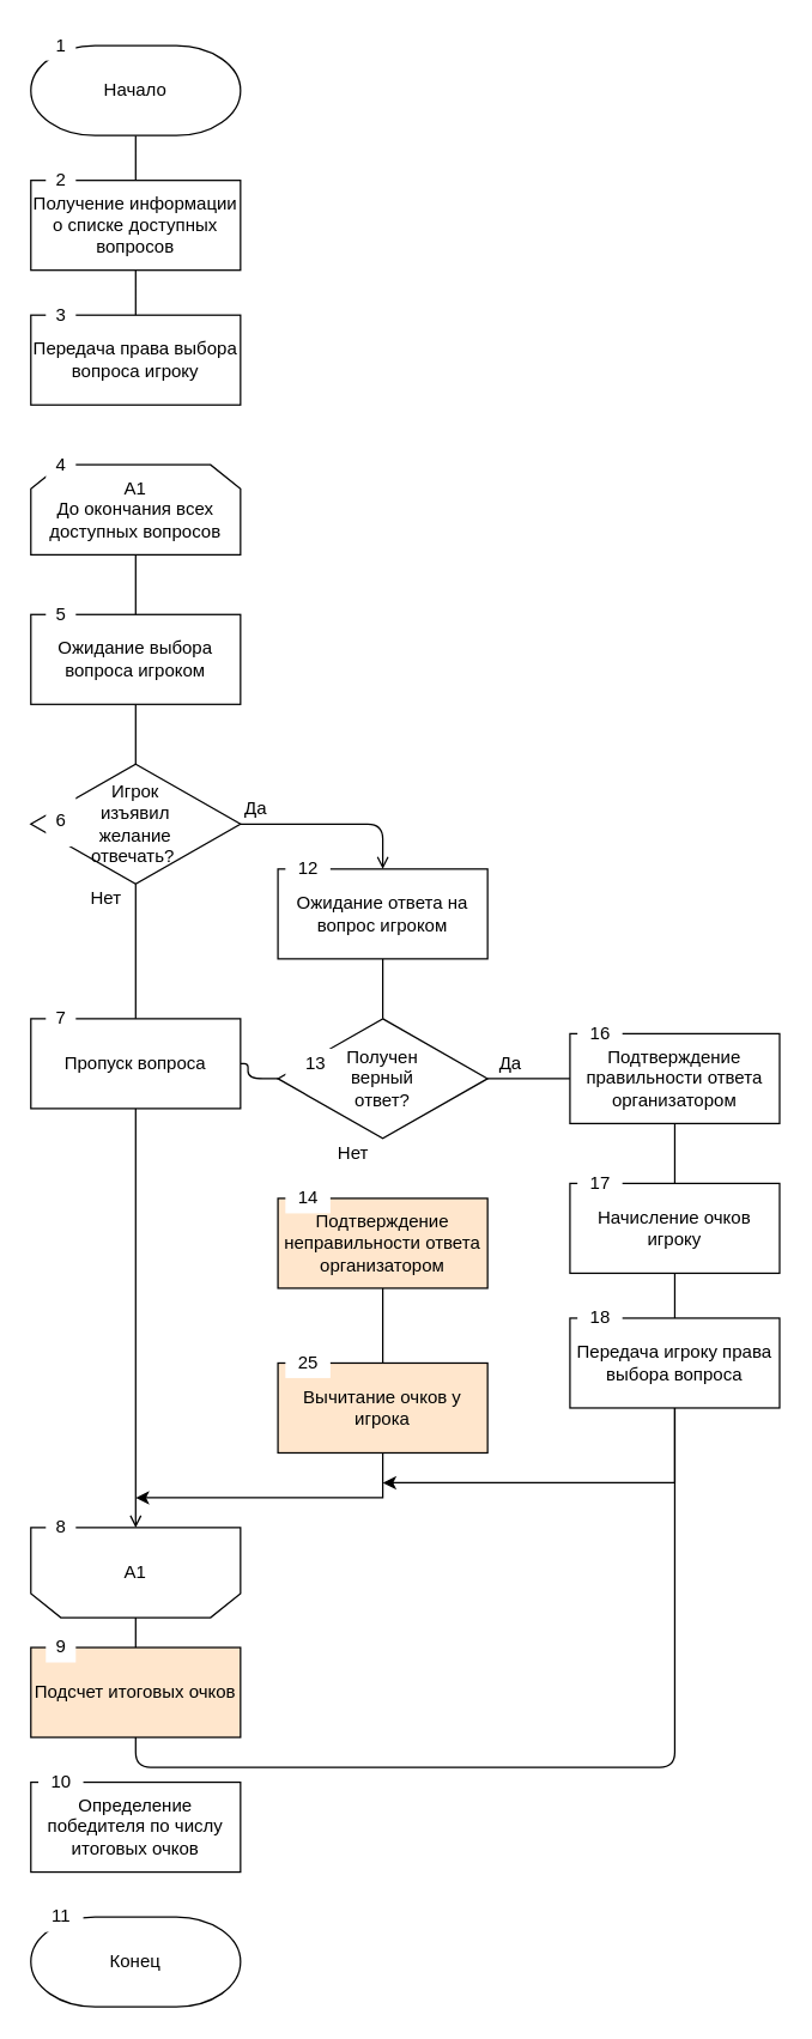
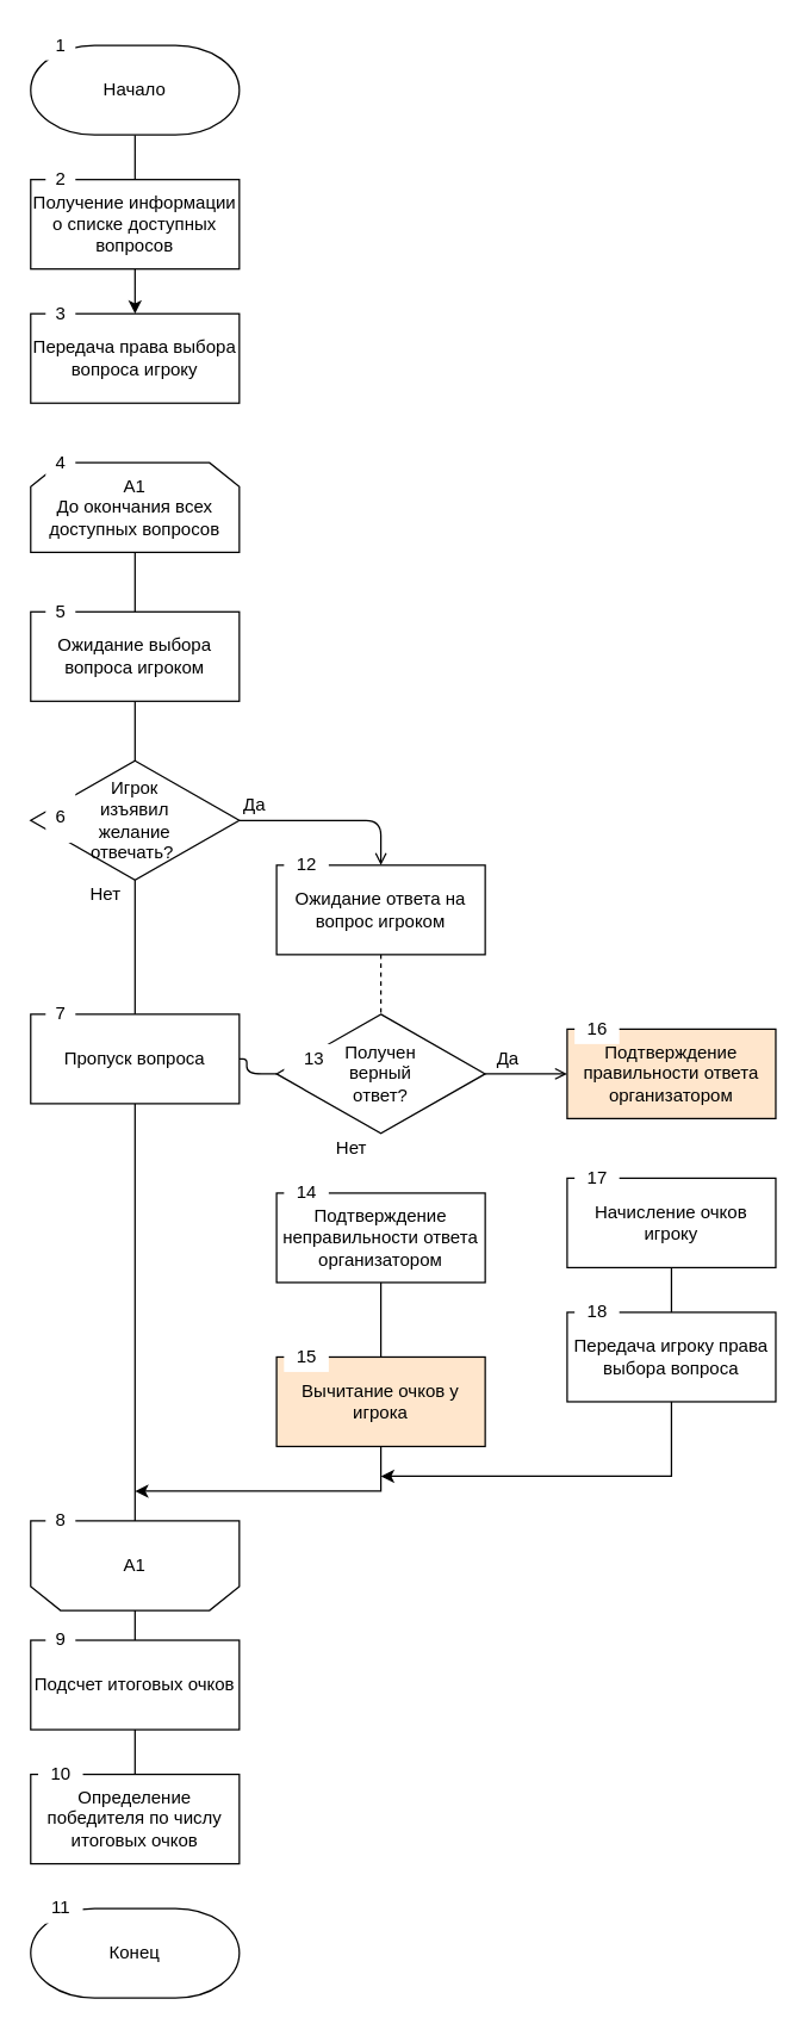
  <mxCell id="0" />
  <mxCell id="1" parent="0" />
- <mxCell id="2" style="edgeStyle=orthogonalEdgeStyle;rounded=1;orthogonalLoop=1;jettySize=auto;html=1;entryX=0.5;entryY=0;entryDx=0;entryDy=0;endArrow=none;" parent="1" source="3" target="30" edge="1"><mxGeometry relative="1" as="geometry" /></mxCell>
+ <mxCell id="2" style="edgeStyle=orthogonalEdgeStyle;rounded=1;orthogonalLoop=1;jettySize=auto;html=1;entryX=0.5;entryY=0;entryDx=0;entryDy=0;endArrow=classic;" parent="1" source="3" target="30" edge="1"><mxGeometry relative="1" as="geometry" /></mxCell>
  <mxCell id="3" value="Получение информации&lt;br&gt;о списке доступных вопросов" style="rounded=0;whiteSpace=wrap;html=1;" parent="1" vertex="1"><mxGeometry x="20" y="120" width="140" height="60" as="geometry" /></mxCell>
  <mxCell id="4" style="edgeStyle=orthogonalEdgeStyle;rounded=1;orthogonalLoop=1;jettySize=auto;html=1;entryX=0.5;entryY=0;entryDx=0;entryDy=0;endArrow=none;" parent="1" source="5" target="3" edge="1"><mxGeometry relative="1" as="geometry" /></mxCell>
  <mxCell id="5" value="Начало" style="strokeWidth=1;html=1;shape=mxgraph.flowchart.terminator;whiteSpace=wrap;fontStyle=0" parent="1" vertex="1"><mxGeometry x="20" y="30" width="140" height="60" as="geometry" /></mxCell>
  <mxCell id="6" style="edgeStyle=orthogonalEdgeStyle;rounded=1;orthogonalLoop=1;jettySize=auto;html=1;entryX=0.5;entryY=0;entryDx=0;entryDy=0;endArrow=none;" parent="1" source="7" target="15" edge="1"><mxGeometry relative="1" as="geometry" /></mxCell>
  <mxCell id="7" value="А1&lt;br&gt;До окончания всех доступных вопросов" style="shape=loopLimit;whiteSpace=wrap;html=1;strokeWidth=1;" parent="1" vertex="1"><mxGeometry x="20" y="310" width="140" height="60" as="geometry" /></mxCell>
  <mxCell id="8" value="Конец" style="strokeWidth=1;html=1;shape=mxgraph.flowchart.terminator;whiteSpace=wrap;fontStyle=0" parent="1" vertex="1"><mxGeometry x="20" y="1280" width="140" height="60" as="geometry" /></mxCell>
- <mxCell id="9" style="edgeStyle=orthogonalEdgeStyle;rounded=1;orthogonalLoop=1;jettySize=auto;html=1;entryX=0.5;entryY=0;entryDx=0;entryDy=0;endArrow=none;" parent="1" source="10" target="13" edge="1"><mxGeometry relative="1" as="geometry" /></mxCell>
+ <mxCell id="9" style="edgeStyle=orthogonalEdgeStyle;rounded=1;orthogonalLoop=1;jettySize=auto;html=1;entryX=0.5;entryY=0;entryDx=0;entryDy=0;endArrow=none;dashed=1;" parent="1" source="10" target="13" edge="1"><mxGeometry relative="1" as="geometry" /></mxCell>
  <mxCell id="10" value="Ожидание ответа на вопрос игроком" style="rounded=0;whiteSpace=wrap;html=1;" parent="1" vertex="1"><mxGeometry x="185" y="580" width="140" height="60" as="geometry" /></mxCell>
  <mxCell id="11" style="edgeStyle=orthogonalEdgeStyle;rounded=1;orthogonalLoop=1;jettySize=auto;html=1;endArrow=none;" parent="1" source="13" target="48" edge="1"><mxGeometry relative="1" as="geometry" /></mxCell>
- <mxCell id="12" style="edgeStyle=orthogonalEdgeStyle;rounded=1;orthogonalLoop=1;jettySize=auto;html=1;entryX=0;entryY=0.5;entryDx=0;entryDy=0;endArrow=none;" parent="1" source="13" target="32" edge="1"><mxGeometry relative="1" as="geometry" /></mxCell>
+ <mxCell id="12" style="edgeStyle=orthogonalEdgeStyle;rounded=1;orthogonalLoop=1;jettySize=auto;html=1;entryX=0;entryY=0.5;entryDx=0;entryDy=0;endArrow=open;" parent="1" source="13" target="32" edge="1"><mxGeometry relative="1" as="geometry" /></mxCell>
  <mxCell id="13" value="Получен &lt;br&gt;верный &lt;br&gt;ответ?" style="rhombus;whiteSpace=wrap;html=1;strokeWidth=1;" parent="1" vertex="1"><mxGeometry x="185" y="680" width="140" height="80" as="geometry" /></mxCell>
  <mxCell id="14" style="edgeStyle=orthogonalEdgeStyle;rounded=1;orthogonalLoop=1;jettySize=auto;html=1;entryX=0.5;entryY=0;entryDx=0;entryDy=0;endArrow=none;" parent="1" source="15" target="41" edge="1"><mxGeometry relative="1" as="geometry" /></mxCell>
  <mxCell id="15" value="Ожидание выбора вопроса игроком" style="rounded=0;whiteSpace=wrap;html=1;" parent="1" vertex="1"><mxGeometry x="20" y="410" width="140" height="60" as="geometry" /></mxCell>
  <mxCell id="16" value="А1" style="shape=loopLimit;whiteSpace=wrap;html=1;strokeWidth=1;direction=west;" parent="1" vertex="1"><mxGeometry x="20" y="1020" width="140" height="60" as="geometry" /></mxCell>
  <mxCell id="17" value="Определение победителя по числу итоговых очков" style="rounded=0;whiteSpace=wrap;html=1;" parent="1" vertex="1"><mxGeometry x="20" y="1190" width="140" height="60" as="geometry" /></mxCell>
  <mxCell id="18" style="edgeStyle=orthogonalEdgeStyle;rounded=1;orthogonalLoop=1;jettySize=auto;html=1;entryX=0.5;entryY=0;entryDx=0;entryDy=0;endArrow=none;" parent="1" source="19" target="35" edge="1"><mxGeometry relative="1" as="geometry" /></mxCell>
- <mxCell id="19" value="Подтверждение неправильности ответа организатором" style="rounded=0;whiteSpace=wrap;html=1;fillColor=#ffe6cc;" parent="1" vertex="1"><mxGeometry x="185" y="800" width="140" height="60" as="geometry" /></mxCell>
+ <mxCell id="19" value="Подтверждение неправильности ответа организатором" style="rounded=0;whiteSpace=wrap;html=1;" parent="1" vertex="1"><mxGeometry x="185" y="800" width="140" height="60" as="geometry" /></mxCell>
  <mxCell id="20" value="Да" style="text;html=1;align=center;verticalAlign=middle;resizable=0;points=[];autosize=1;" parent="1" vertex="1"><mxGeometry x="325" y="700" width="30" height="20" as="geometry" /></mxCell>
  <mxCell id="21" value="Нет" style="text;html=1;align=center;verticalAlign=middle;resizable=0;points=[];autosize=1;" parent="1" vertex="1"><mxGeometry x="215" y="760" width="40" height="20" as="geometry" /></mxCell>
  <mxCell id="22" value="1" style="text;html=1;align=center;verticalAlign=middle;resizable=0;points=[];autosize=1;fillColor=#ffffff;" parent="1" vertex="1"><mxGeometry x="30" y="20" width="20" height="20" as="geometry" /></mxCell>
  <mxCell id="23" value="2" style="text;html=1;align=center;verticalAlign=middle;resizable=0;points=[];autosize=1;fillColor=#ffffff;" parent="1" vertex="1"><mxGeometry x="30" y="110" width="20" height="20" as="geometry" /></mxCell>
  <mxCell id="24" value="4" style="text;html=1;align=center;verticalAlign=middle;resizable=0;points=[];autosize=1;fillColor=#ffffff;" parent="1" vertex="1"><mxGeometry x="30" y="300" width="20" height="20" as="geometry" /></mxCell>
  <mxCell id="25" value="5" style="text;html=1;align=center;verticalAlign=middle;resizable=0;points=[];autosize=1;fillColor=#ffffff;" parent="1" vertex="1"><mxGeometry x="30" y="400" width="20" height="20" as="geometry" /></mxCell>
  <mxCell id="26" value="12" style="text;html=1;align=center;verticalAlign=middle;resizable=0;points=[];autosize=1;fillColor=#ffffff;" parent="1" vertex="1"><mxGeometry x="190" y="570" width="30" height="20" as="geometry" /></mxCell>
  <mxCell id="27" value="13" style="text;html=1;align=center;verticalAlign=middle;resizable=0;points=[];autosize=1;fillColor=#ffffff;" parent="1" vertex="1"><mxGeometry x="190" y="700" width="40" height="20" as="geometry" /></mxCell>
  <mxCell id="28" value="10" style="text;html=1;align=center;verticalAlign=middle;resizable=0;points=[];autosize=1;fillColor=#ffffff;" parent="1" vertex="1"><mxGeometry x="25" y="1180" width="30" height="20" as="geometry" /></mxCell>
  <mxCell id="29" value="11" style="text;html=1;align=center;verticalAlign=middle;resizable=0;points=[];autosize=1;fillColor=#ffffff;" parent="1" vertex="1"><mxGeometry x="25" y="1270" width="30" height="20" as="geometry" /></mxCell>
  <mxCell id="30" value="Передача права выбора вопроса игроку" style="rounded=0;whiteSpace=wrap;html=1;" parent="1" vertex="1"><mxGeometry x="20" y="210" width="140" height="60" as="geometry" /></mxCell>
- <mxCell id="31" style="edgeStyle=orthogonalEdgeStyle;rounded=1;orthogonalLoop=1;jettySize=auto;html=1;entryX=0.5;entryY=0;entryDx=0;entryDy=0;endArrow=none;" parent="1" source="32" target="33" edge="1"><mxGeometry relative="1" as="geometry" /></mxCell>
- <mxCell id="32" value="Подтверждение правильности ответа организатором" style="rounded=0;whiteSpace=wrap;html=1;" parent="1" vertex="1"><mxGeometry x="380" y="690" width="140" height="60" as="geometry" /></mxCell>
+ <mxCell id="32" value="Подтверждение правильности ответа организатором" style="rounded=0;whiteSpace=wrap;html=1;fillColor=#ffe6cc;" parent="1" vertex="1"><mxGeometry x="380" y="690" width="140" height="60" as="geometry" /></mxCell>
  <mxCell id="33" value="Начисление очков игроку" style="rounded=0;whiteSpace=wrap;html=1;" parent="1" vertex="1"><mxGeometry x="380" y="790" width="140" height="60" as="geometry" /></mxCell>
  <mxCell id="34" style="edgeStyle=orthogonalEdgeStyle;rounded=0;orthogonalLoop=1;jettySize=auto;html=1;" parent="1" source="35" edge="1"><mxGeometry relative="1" as="geometry"><mxPoint x="90" y="1000" as="targetPoint" /><Array as="points"><mxPoint x="255" y="1000" /><mxPoint x="90" y="1000" /></Array></mxGeometry></mxCell>
  <mxCell id="35" value="Вычитание очков у игрока" style="rounded=0;whiteSpace=wrap;html=1;fillColor=#ffe6cc;" parent="1" vertex="1"><mxGeometry x="185" y="910" width="140" height="60" as="geometry" /></mxCell>
  <mxCell id="36" value="14" style="text;html=1;align=center;verticalAlign=middle;resizable=0;points=[];autosize=1;fillColor=#ffffff;" parent="1" vertex="1"><mxGeometry x="190" y="790" width="30" height="20" as="geometry" /></mxCell>
- <mxCell id="37" value="25" style="text;html=1;align=center;verticalAlign=middle;resizable=0;points=[];autosize=1;fillColor=#ffffff;" parent="1" vertex="1"><mxGeometry x="190" y="900" width="30" height="20" as="geometry" /></mxCell>
+ <mxCell id="37" value="15" style="text;html=1;align=center;verticalAlign=middle;resizable=0;points=[];autosize=1;fillColor=#ffffff;" parent="1" vertex="1"><mxGeometry x="190" y="900" width="30" height="20" as="geometry" /></mxCell>
  <mxCell id="38" value="8" style="text;html=1;align=center;verticalAlign=middle;resizable=0;points=[];autosize=1;fillColor=#ffffff;" parent="1" vertex="1"><mxGeometry x="30" y="1010" width="20" height="20" as="geometry" /></mxCell>
  <mxCell id="39" value="17" style="text;html=1;align=center;verticalAlign=middle;resizable=0;points=[];autosize=1;fillColor=#ffffff;" parent="1" vertex="1"><mxGeometry x="385" y="780" width="30" height="20" as="geometry" /></mxCell>
  <mxCell id="40" style="edgeStyle=orthogonalEdgeStyle;rounded=1;orthogonalLoop=1;jettySize=auto;html=1;entryX=0.5;entryY=0;entryDx=0;entryDy=0;endArrow=open;" parent="1" source="41" target="10" edge="1"><mxGeometry relative="1" as="geometry" /></mxCell>
  <mxCell id="41" value="Игрок &lt;br&gt;изъявил &lt;br&gt;желание &lt;br&gt;отвечать?&amp;nbsp;" style="rhombus;whiteSpace=wrap;html=1;strokeWidth=1;" parent="1" vertex="1"><mxGeometry x="20" y="510" width="140" height="80" as="geometry" /></mxCell>
  <mxCell id="42" value="6" style="text;html=1;align=center;verticalAlign=middle;resizable=0;points=[];autosize=1;fillColor=#ffffff;" parent="1" vertex="1"><mxGeometry x="30" y="530" width="20" height="35" as="geometry" /></mxCell>
  <mxCell id="43" value="Да" style="text;html=1;align=center;verticalAlign=middle;resizable=0;points=[];autosize=1;" parent="1" vertex="1"><mxGeometry x="155" y="530" width="30" height="20" as="geometry" /></mxCell>
  <mxCell id="44" value="Нет" style="text;html=1;align=center;verticalAlign=middle;resizable=0;points=[];autosize=1;" parent="1" vertex="1"><mxGeometry x="50" y="590" width="40" height="20" as="geometry" /></mxCell>
  <mxCell id="45" value="16" style="text;html=1;align=center;verticalAlign=middle;resizable=0;points=[];autosize=1;fillColor=#ffffff;" parent="1" vertex="1"><mxGeometry x="385" y="680" width="30" height="20" as="geometry" /></mxCell>
  <mxCell id="46" value="3" style="text;html=1;align=center;verticalAlign=middle;resizable=0;points=[];autosize=1;fillColor=#ffffff;" parent="1" vertex="1"><mxGeometry x="30" y="200" width="20" height="20" as="geometry" /></mxCell>
- <mxCell id="47" style="edgeStyle=orthogonalEdgeStyle;rounded=1;orthogonalLoop=1;jettySize=auto;html=1;endArrow=open;" parent="1" source="48" target="16" edge="1"><mxGeometry relative="1" as="geometry" /></mxCell>
+ <mxCell id="47" style="edgeStyle=orthogonalEdgeStyle;rounded=1;orthogonalLoop=1;jettySize=auto;html=1;endArrow=none;" parent="1" source="48" target="16" edge="1"><mxGeometry relative="1" as="geometry" /></mxCell>
  <mxCell id="48" value="Пропуск вопроса" style="rounded=0;whiteSpace=wrap;html=1;" parent="1" vertex="1"><mxGeometry x="20" y="680" width="140" height="60" as="geometry" /></mxCell>
  <mxCell id="49" style="edgeStyle=orthogonalEdgeStyle;rounded=1;orthogonalLoop=1;jettySize=auto;html=1;entryX=0.5;entryY=0;entryDx=0;entryDy=0;endArrow=none;exitX=0.5;exitY=1;exitDx=0;exitDy=0;" parent="1" source="41" target="48" edge="1"><mxGeometry relative="1" as="geometry"><mxPoint x="100" y="480" as="sourcePoint" /><mxPoint x="100" y="520" as="targetPoint" /><Array as="points" /></mxGeometry></mxCell>
- <mxCell id="50" value="Подсчет итоговых очков" style="rounded=0;whiteSpace=wrap;html=1;fillColor=#ffe6cc;" parent="1" vertex="1"><mxGeometry x="20" y="1100" width="140" height="60" as="geometry" /></mxCell>
+ <mxCell id="50" value="Подсчет итоговых очков" style="rounded=0;whiteSpace=wrap;html=1;" parent="1" vertex="1"><mxGeometry x="20" y="1100" width="140" height="60" as="geometry" /></mxCell>
  <mxCell id="51" style="edgeStyle=orthogonalEdgeStyle;rounded=0;orthogonalLoop=1;jettySize=auto;html=1;" parent="1" source="52" edge="1"><mxGeometry relative="1" as="geometry"><mxPoint x="255" y="990" as="targetPoint" /><Array as="points"><mxPoint x="450" y="990" /></Array></mxGeometry></mxCell>
  <mxCell id="52" value="Передача игроку права выбора вопроса" style="rounded=0;whiteSpace=wrap;html=1;" parent="1" vertex="1"><mxGeometry x="380" y="880" width="140" height="60" as="geometry" /></mxCell>
  <mxCell id="53" value="7" style="text;html=1;align=center;verticalAlign=middle;resizable=0;points=[];autosize=1;fillColor=#ffffff;" parent="1" vertex="1"><mxGeometry x="30" y="670" width="20" height="20" as="geometry" /></mxCell>
  <mxCell id="54" value="9" style="text;html=1;align=center;verticalAlign=middle;resizable=0;points=[];autosize=1;fillColor=#ffffff;" parent="1" vertex="1"><mxGeometry x="30" y="1090" width="20" height="20" as="geometry" /></mxCell>
  <mxCell id="55" style="edgeStyle=orthogonalEdgeStyle;rounded=1;orthogonalLoop=1;jettySize=auto;html=1;endArrow=none;exitX=0.5;exitY=0;exitDx=0;exitDy=0;" parent="1" source="16" target="50" edge="1"><mxGeometry relative="1" as="geometry"><mxPoint x="100" y="750" as="sourcePoint" /><mxPoint x="100" y="1030" as="targetPoint" /></mxGeometry></mxCell>
- <mxCell id="56" style="edgeStyle=orthogonalEdgeStyle;rounded=1;orthogonalLoop=1;jettySize=auto;html=1;endArrow=none;exitX=0.5;exitY=1;exitDx=0;exitDy=0;" parent="1" source="50" target="52" edge="1"><mxGeometry relative="1" as="geometry"><mxPoint x="110" y="760" as="sourcePoint" /><mxPoint x="110" y="1040" as="targetPoint" /></mxGeometry></mxCell>
+ <mxCell id="56" style="edgeStyle=orthogonalEdgeStyle;rounded=1;orthogonalLoop=1;jettySize=auto;html=1;endArrow=none;exitX=0.5;exitY=1;exitDx=0;exitDy=0;entryX=0.5;entryY=0;entryDx=0;entryDy=0;" parent="1" source="50" target="17" edge="1"><mxGeometry relative="1" as="geometry"><mxPoint x="110" y="760" as="sourcePoint" /><mxPoint x="110" y="1040" as="targetPoint" /></mxGeometry></mxCell>
  <mxCell id="57" value="18" style="text;html=1;align=center;verticalAlign=middle;resizable=0;points=[];autosize=1;fillColor=#ffffff;" parent="1" vertex="1"><mxGeometry x="385" y="870" width="30" height="20" as="geometry" /></mxCell>
  <mxCell id="58" style="edgeStyle=orthogonalEdgeStyle;rounded=1;orthogonalLoop=1;jettySize=auto;html=1;entryX=0.5;entryY=0;entryDx=0;entryDy=0;endArrow=none;" edge="1" parent="1" target="52"><mxGeometry relative="1" as="geometry"><mxPoint x="450" y="850" as="sourcePoint" /><mxPoint x="460" y="800" as="targetPoint" /></mxGeometry></mxCell>
